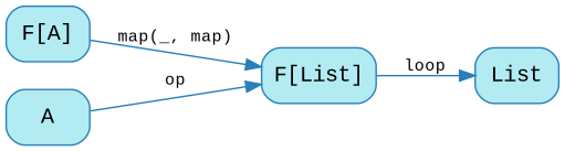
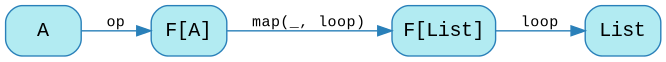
  digraph {
    fontname="Liberation Mono"
    rankdir=LR
    splines=false
    node [color="#2980B9" fillcolor="#b2ebf2" fontcolor="#000000" fontname="Liberation Mono" shape=rectangle style="rounded,filled"]
    edge [color="#2980B9" fontcolor="#000000" fontname="Liberation Mono" fontsize=11]
    n1 [label="F[A]"]
    n2 [label="F[List]"]
    List
    A
-   n1 -> n2 [label="map(_, map)"]
+   n1 -> n2 [label="map(_, loop)"]
    n2 -> List [label=loop]
-   A -> n2 [label=op]
+   A -> n1 [label=op]
  }
